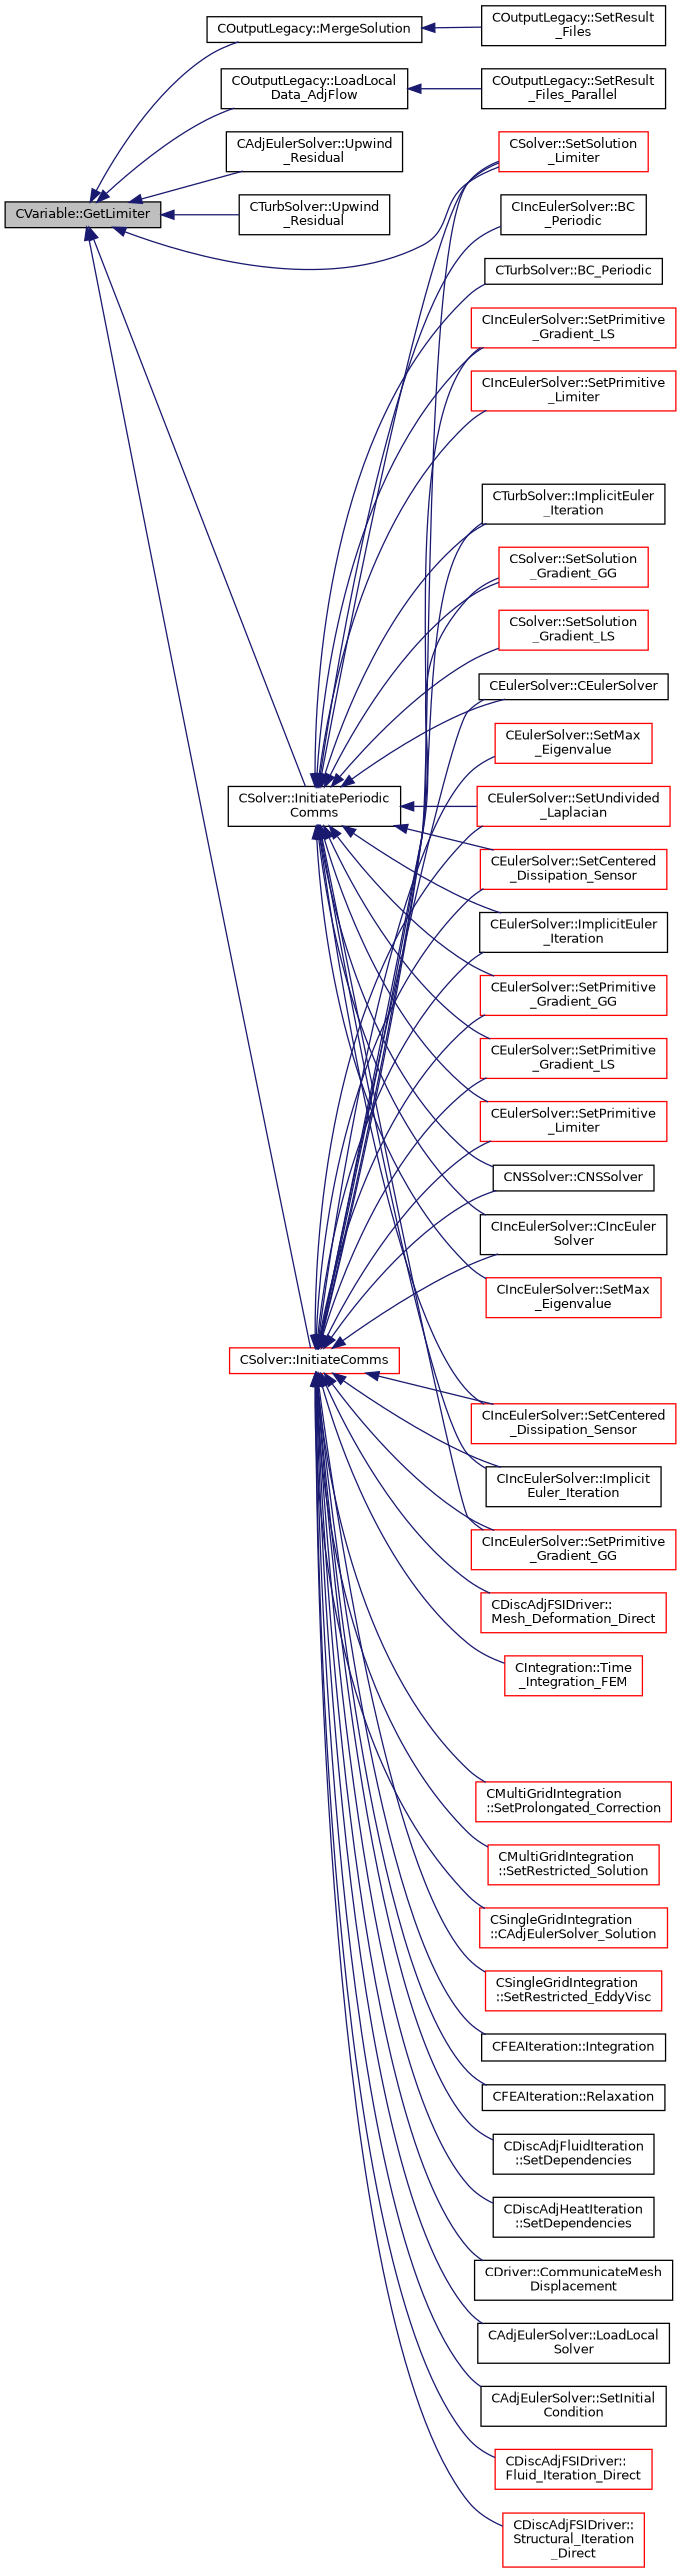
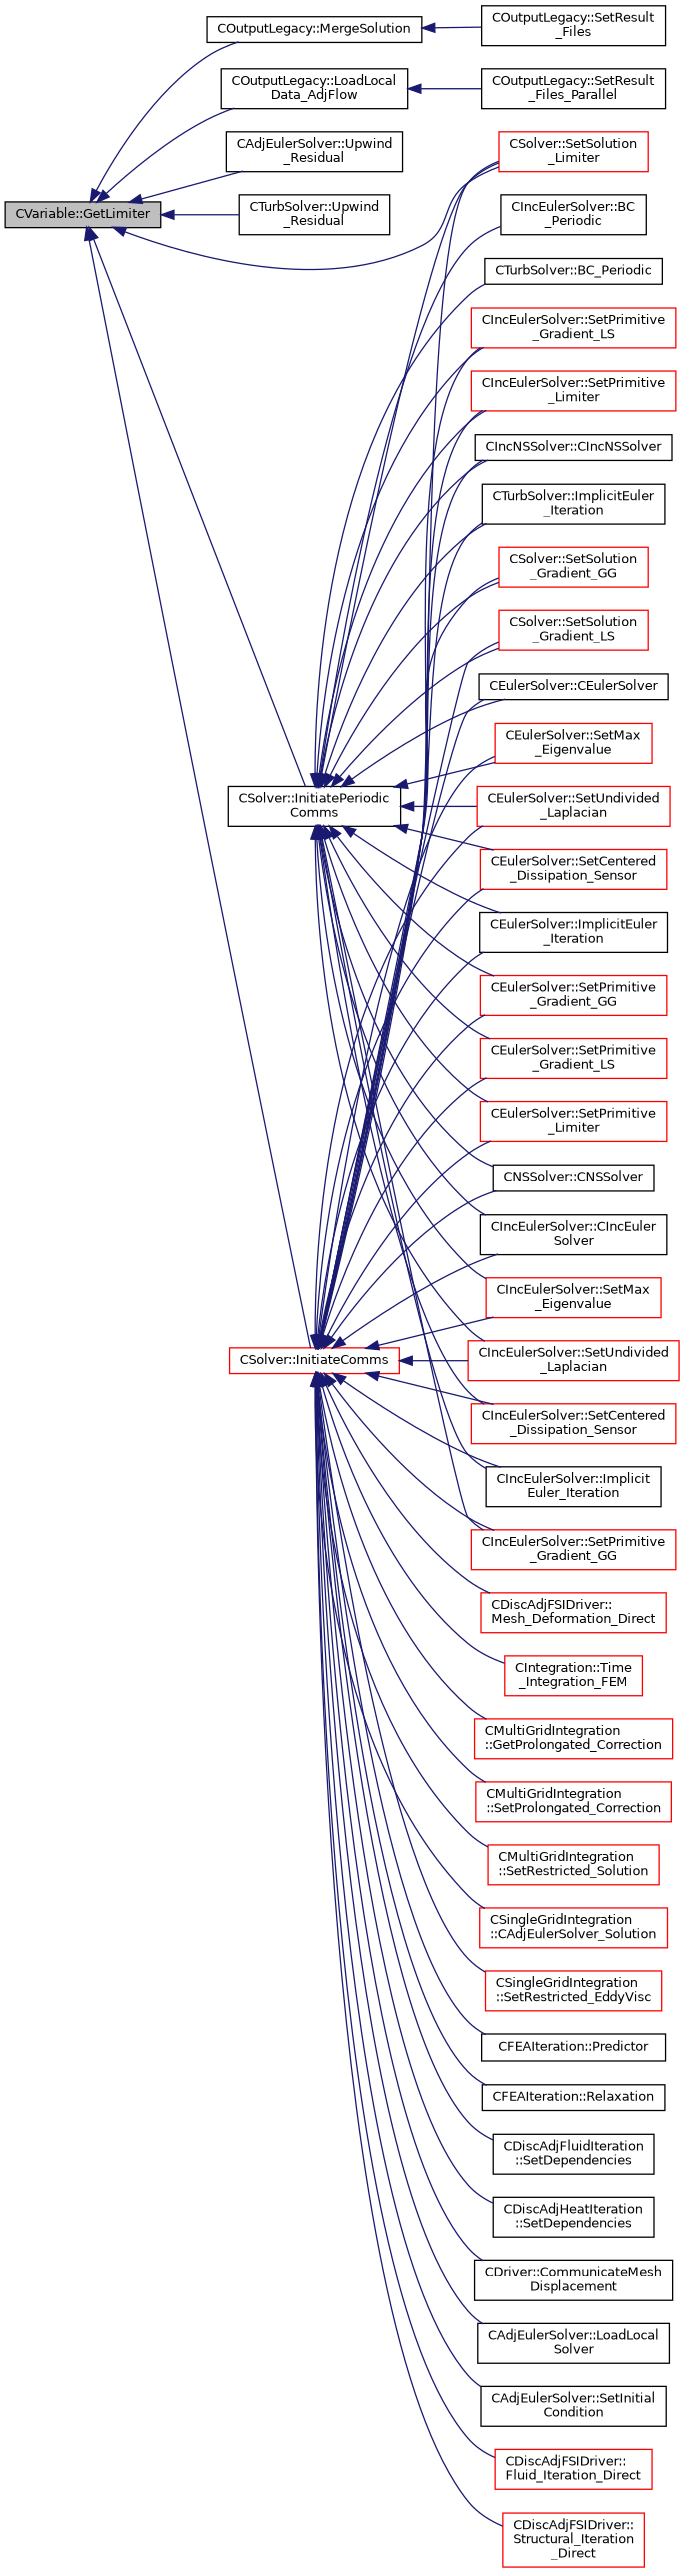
  digraph {
    rankdir=LR
    node [color=red fillcolor=white fontname=Helvetica fontsize=10 shape=record style=filled]
    edge [color=midnightblue dir=back fontname=Helvetica fontsize=10 labelfontname=Helvetica labelfontsize=10 style=solid]
    n1 [color=black fillcolor=grey75 fontcolor=black height=0.2 label="CVariable::GetLimiter" width=0.4]
    n2 [color=black height=0.2 label="COutputLegacy::MergeSolution" width=0.4]
    n3 [color=black height=0.2 label="COutputLegacy::LoadLocal\lData_AdjFlow" width=0.4]
    n4 [color=black height=0.2 label="CAdjEulerSolver::Upwind\l_Residual" width=0.4]
    n5 [color=black height=0.2 label="CTurbSolver::Upwind\l_Residual" width=0.4]
    n6 [color=black height=0.2 label="CSolver::InitiatePeriodic\lComms" width=0.4]
    n7 [height=0.2 label="CSolver::SetSolution\l_Limiter" width=0.4]
    n8 [height=0.2 label="CSolver::InitiateComms" width=0.4]
    n9 [color=black height=0.2 label="COutputLegacy::SetResult\l_Files" width=0.4]
    n10 [color=black height=0.2 label="COutputLegacy::SetResult\l_Files_Parallel" width=0.4]
    n11 [color=black height=0.2 label="CEulerSolver::CEulerSolver" width=0.4]
    n12 [height=0.2 label="CEulerSolver::SetMax\l_Eigenvalue" width=0.4]
    n13 [height=0.2 label="CEulerSolver::SetUndivided\l_Laplacian" width=0.4]
    n14 [height=0.2 label="CEulerSolver::SetCentered\l_Dissipation_Sensor" width=0.4]
    n15 [color=black height=0.2 label="CEulerSolver::ImplicitEuler\l_Iteration" width=0.4]
    n16 [height=0.2 label="CEulerSolver::SetPrimitive\l_Gradient_GG" width=0.4]
    n17 [height=0.2 label="CEulerSolver::SetPrimitive\l_Gradient_LS" width=0.4]
    n18 [height=0.2 label="CEulerSolver::SetPrimitive\l_Limiter" width=0.4]
    n19 [color=black height=0.2 label="CNSSolver::CNSSolver" width=0.4]
    n20 [color=black height=0.2 label="CIncEulerSolver::CIncEuler\lSolver" width=0.4]
    n21 [height=0.2 label="CIncEulerSolver::SetMax\l_Eigenvalue" width=0.4]
+   n22 [height=0.2 label="CIncEulerSolver::SetUndivided\l_Laplacian" width=0.4]
    n23 [height=0.2 label="CIncEulerSolver::SetCentered\l_Dissipation_Sensor" width=0.4]
    n24 [color=black height=0.2 label="CIncEulerSolver::Implicit\lEuler_Iteration" width=0.4]
    n25 [height=0.2 label="CIncEulerSolver::SetPrimitive\l_Gradient_GG" width=0.4]
    n26 [height=0.2 label="CIncEulerSolver::SetPrimitive\l_Gradient_LS" width=0.4]
    n27 [height=0.2 label="CIncEulerSolver::SetPrimitive\l_Limiter" width=0.4]
    n28 [color=black height=0.2 label="CIncEulerSolver::BC\l_Periodic" width=0.4]
+   n29 [color=black height=0.2 label="CIncNSSolver::CIncNSSolver" width=0.4]
    n30 [color=black height=0.2 label="CTurbSolver::BC_Periodic" width=0.4]
    n31 [color=black height=0.2 label="CTurbSolver::ImplicitEuler\l_Iteration" width=0.4]
    n32 [height=0.2 label="CSolver::SetSolution\l_Gradient_GG" width=0.4]
    n33 [height=0.2 label="CSolver::SetSolution\l_Gradient_LS" width=0.4]
    n34 [height=0.2 label="CDiscAdjFSIDriver::\lFluid_Iteration_Direct" width=0.4]
    n35 [height=0.2 label="CDiscAdjFSIDriver::\lStructural_Iteration\l_Direct" width=0.4]
    n36 [height=0.2 label="CDiscAdjFSIDriver::\lMesh_Deformation_Direct" width=0.4]
    n37 [height=0.2 label="CIntegration::Time\l_Integration_FEM" width=0.4]
+   n38 [height=0.2 label="CMultiGridIntegration\l::GetProlongated_Correction" width=0.4]
    n39 [height=0.2 label="CMultiGridIntegration\l::SetProlongated_Correction" width=0.4]
    n40 [height=0.2 label="CMultiGridIntegration\l::SetRestricted_Solution" width=0.4]
    n41 [height=0.2 label="CSingleGridIntegration\l::CAdjEulerSolver_Solution" width=0.4]
    n42 [height=0.2 label="CSingleGridIntegration\l::SetRestricted_EddyVisc" width=0.4]
-   n43 [color=black height=0.2 label="CFEAIteration::Integration" width=0.4]
+   n43 [color=black height=0.2 label="CFEAIteration::Predictor" width=0.4]
    n44 [color=black height=0.2 label="CFEAIteration::Relaxation" width=0.4]
    n45 [color=black height=0.2 label="CDiscAdjFluidIteration\l::SetDependencies" width=0.4]
    n46 [color=black height=0.2 label="CDiscAdjHeatIteration\l::SetDependencies" width=0.4]
    n47 [color=black height=0.2 label="CDriver::CommunicateMesh\lDisplacement" width=0.4]
    n48 [color=black height=0.2 label="CAdjEulerSolver::LoadLocal\lSolver" width=0.4]
    n49 [color=black height=0.2 label="CAdjEulerSolver::SetInitial\lCondition" width=0.4]
    n1 -> n2
    n1 -> n3
    n1 -> n4
    n1 -> n5
    n1 -> n6
    n1 -> n7
    n1 -> n8
    n2 -> n9
    n3 -> n10
    n6 -> n7
    n6 -> n11
+   n6 -> n12
    n6 -> n13
    n6 -> n14
    n6 -> n15
    n6 -> n16
    n6 -> n17
    n6 -> n18
    n6 -> n19
    n6 -> n20
    n6 -> n21
+   n6 -> n22
    n6 -> n23
    n6 -> n24
    n6 -> n25
    n6 -> n26
    n6 -> n27
    n6 -> n28
+   n6 -> n29
    n6 -> n30
    n6 -> n31
    n6 -> n32
    n6 -> n33
    n8 -> n7
    n8 -> n11
    n8 -> n12
    n8 -> n13
    n8 -> n14
    n8 -> n15
    n8 -> n16
    n8 -> n17
    n8 -> n18
    n8 -> n19
    n8 -> n20
+   n8 -> n21
+   n8 -> n22
    n8 -> n23
    n8 -> n24
    n8 -> n25
    n8 -> n26
+   n8 -> n27
+   n8 -> n29
    n8 -> n31
    n8 -> n32
+   n8 -> n33
    n8 -> n34
    n8 -> n35
    n8 -> n36
    n8 -> n37
+   n8 -> n38
    n8 -> n39
    n8 -> n40
    n8 -> n41
    n8 -> n42
    n8 -> n43
    n8 -> n44
    n8 -> n45
    n8 -> n46
    n8 -> n47
    n8 -> n48
    n8 -> n49
  }
